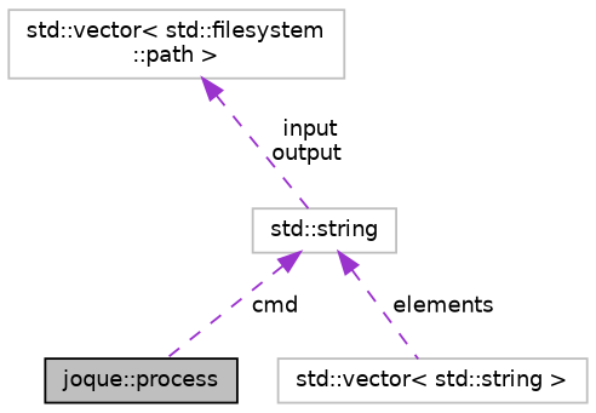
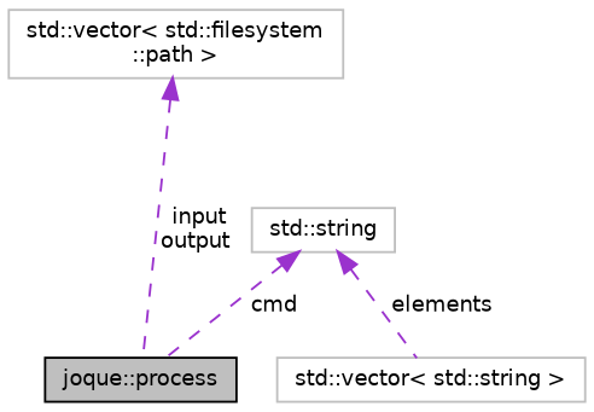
  digraph {
    node [color=grey75 fillcolor=white fontname=Helvetica fontsize=10 shape=record style=filled]
    edge [color=darkorchid3 dir=back fontname=Helvetica fontsize=10 labelfontname=Helvetica labelfontsize=10 style=dashed]
    n1 [color=black fillcolor=grey75 fontcolor=black height=0.2 label="joque::process" width=0.4]
    n2 [height=0.2 label="std::vector\< std::filesystem\l::path \>" width=0.4]
    n3 [height=0.2 label="std::vector\< std::string \>" width=0.4]
    n4 [height=0.2 label="std::string" width=0.4]
-   n2 -> n4 [label=" input\noutput"]
+   n2 -> n1 [label=" input\noutput"]
    n4 -> n1 [label=" cmd"]
    n4 -> n3 [label=" elements"]
  }
